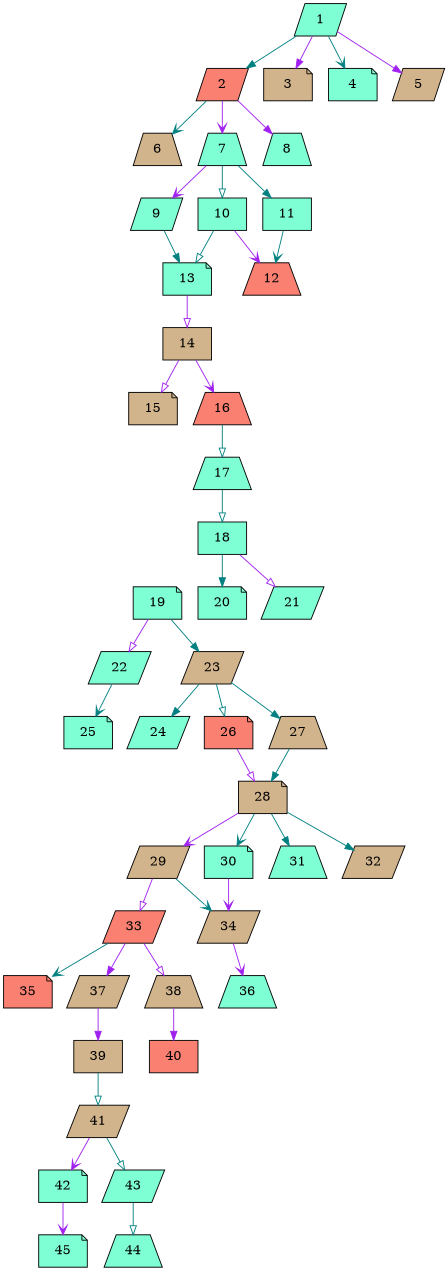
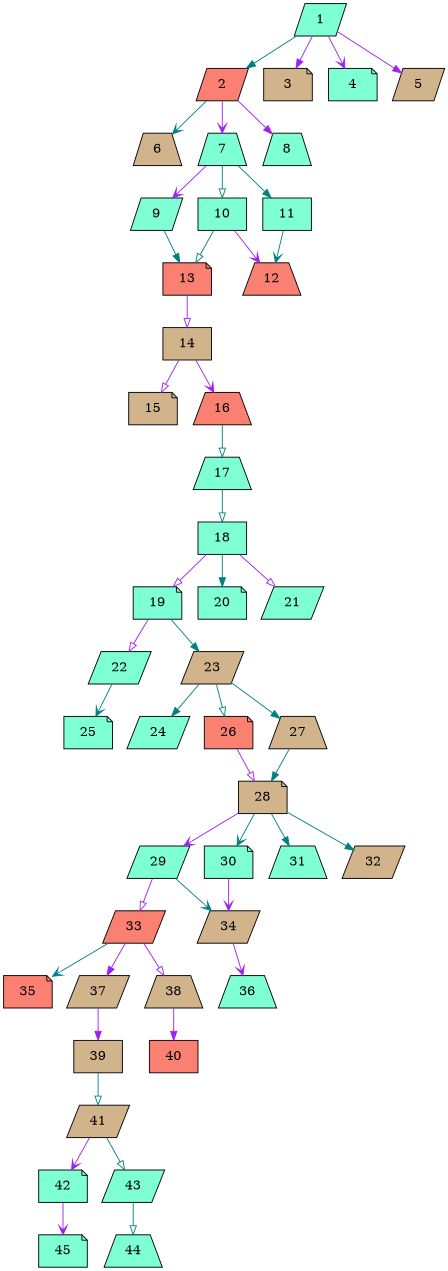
  digraph {
    node [alpha=0.07 fillcolor=aquamarine shape=parallelogram style=filled]
    edge [arrowhead=normal color=teal]
    1 [alpha=0.12 expect_size=6747136]
    2 [alpha=0.17 expect_size=41155584 fillcolor=salmon]
    3 [alpha=0.04 expect_size=19411968 fillcolor=tan shape=note]
    4 [expect_size=38487040 shape=note]
    5 [alpha=0.01 expect_size=35752960 fillcolor=tan]
    6 [alpha=0.06 expect_size=11965440 fillcolor=tan shape=trapezium]
    7 [alpha=0.18 expect_size=18937856 shape=trapezium]
    8 [alpha=0.19 expect_size=36632576 shape=trapezium]
    9 [alpha=0.16 expect_size=28982272]
    10 [alpha=0.20 expect_size=37440512 shape=box]
    11 [alpha=0.02 expect_size=6712320 shape=box]
-   13 [alpha=0.02 expect_size=27130880 shape=note]
+   13 [alpha=0.02 expect_size=27130880 fillcolor=salmon shape=note]
    12 [expect_size=35341312 fillcolor=salmon shape=trapezium]
    14 [alpha=0.19 expect_size=35601408 fillcolor=tan shape=box]
    15 [expect_size=51518464 fillcolor=tan shape=note]
    16 [alpha=0.15 expect_size=6787072 fillcolor=salmon shape=trapezium]
    17 [alpha=0.05 expect_size=20771840 shape=trapezium]
    18 [alpha=0.12 expect_size=14893056 shape=box]
    19 [alpha=0.08 expect_size=11406336 shape=note]
    20 [expect_size=48427008 shape=note]
    21 [expect_size=47538176]
    22 [alpha=0.02 expect_size=51768320]
    23 [alpha=0.03 expect_size=20684800 fillcolor=tan]
    25 [alpha=0.06 expect_size=23044096 shape=note]
    24 [alpha=0.18 expect_size=25166848]
    26 [alpha=0.17 expect_size=39215104 fillcolor=salmon shape=note]
    27 [alpha=0.14 expect_size=27900928 fillcolor=tan shape=trapezium]
    28 [alpha=0.04 expect_size=38673408 fillcolor=tan shape=note]
-   29 [alpha=0.04 expect_size=19743744 fillcolor=tan]
+   29 [alpha=0.04 expect_size=19743744]
    30 [alpha=0.18 expect_size=39097344 shape=note]
    31 [alpha=0.12 expect_size=9233408 shape=trapezium]
    32 [alpha=0.19 expect_size=26028032 fillcolor=tan]
    33 [alpha=0.15 expect_size=31023104 fillcolor=salmon]
    34 [alpha=0.05 expect_size=38388736 fillcolor=tan]
    35 [alpha=0.13 expect_size=34182144 fillcolor=salmon shape=note]
    37 [alpha=0.19 expect_size=42123264 fillcolor=tan]
    38 [alpha=0.19 expect_size=27503616 fillcolor=tan shape=trapezium]
    36 [alpha=0.03 expect_size=48914432 shape=trapezium]
    39 [alpha=0.02 expect_size=36447232 fillcolor=tan shape=box]
    40 [alpha=0.03 expect_size=45507584 fillcolor=salmon shape=box]
    41 [alpha=0.02 expect_size=39697408 fillcolor=tan]
    42 [alpha=0.01 expect_size=20485120 shape=note]
    43 [alpha=0.06 expect_size=17972224]
    45 [alpha=0.01 expect_size=17506304 shape=note]
    44 [alpha=0.20 expect_size=6859776 shape=trapezium]
    1 -> 2
    1 -> 3 [color=purple]
-   1 -> 4 [arrowhead=vee]
+   1 -> 4 [arrowhead=vee color=purple]
    1 -> 5 [color=purple]
    2 -> 6 [arrowhead=vee]
    2 -> 7 [arrowhead=vee color=purple]
    2 -> 8 [color=purple]
    7 -> 9 [arrowhead=vee color=purple]
    7 -> 10 [arrowhead=onormal]
    7 -> 11
    9 -> 13
    10 -> 13 [arrowhead=onormal]
    10 -> 12 [arrowhead=vee color=purple]
    11 -> 12 [arrowhead=vee]
    13 -> 14 [arrowhead=onormal color=purple]
    14 -> 15 [arrowhead=onormal color=purple]
    14 -> 16 [arrowhead=vee color=purple]
    16 -> 17 [arrowhead=onormal]
    17 -> 18 [arrowhead=onormal]
+   18 -> 19 [arrowhead=onormal color=purple]
    18 -> 20
    18 -> 21 [arrowhead=onormal color=purple]
    19 -> 22 [arrowhead=onormal color=purple]
    19 -> 23
    22 -> 25 [arrowhead=vee]
    23 -> 24
    23 -> 26 [arrowhead=onormal]
    23 -> 27
    26 -> 28 [arrowhead=onormal color=purple]
    27 -> 28
    28 -> 29 [arrowhead=vee color=purple]
    28 -> 30 [arrowhead=vee]
    28 -> 31
    28 -> 32
    29 -> 33 [arrowhead=onormal color=purple]
    29 -> 34 [arrowhead=vee]
    30 -> 34 [arrowhead=vee color=purple]
    33 -> 35 [arrowhead=vee]
    33 -> 37 [color=purple]
    33 -> 38 [arrowhead=onormal color=purple]
    34 -> 36 [arrowhead=vee color=purple]
    37 -> 39 [color=purple]
    38 -> 40 [color=purple]
    39 -> 41 [arrowhead=onormal]
    41 -> 42 [arrowhead=vee color=purple]
    41 -> 43 [arrowhead=onormal]
    42 -> 45 [arrowhead=vee color=purple]
    43 -> 44 [arrowhead=onormal]
  }
